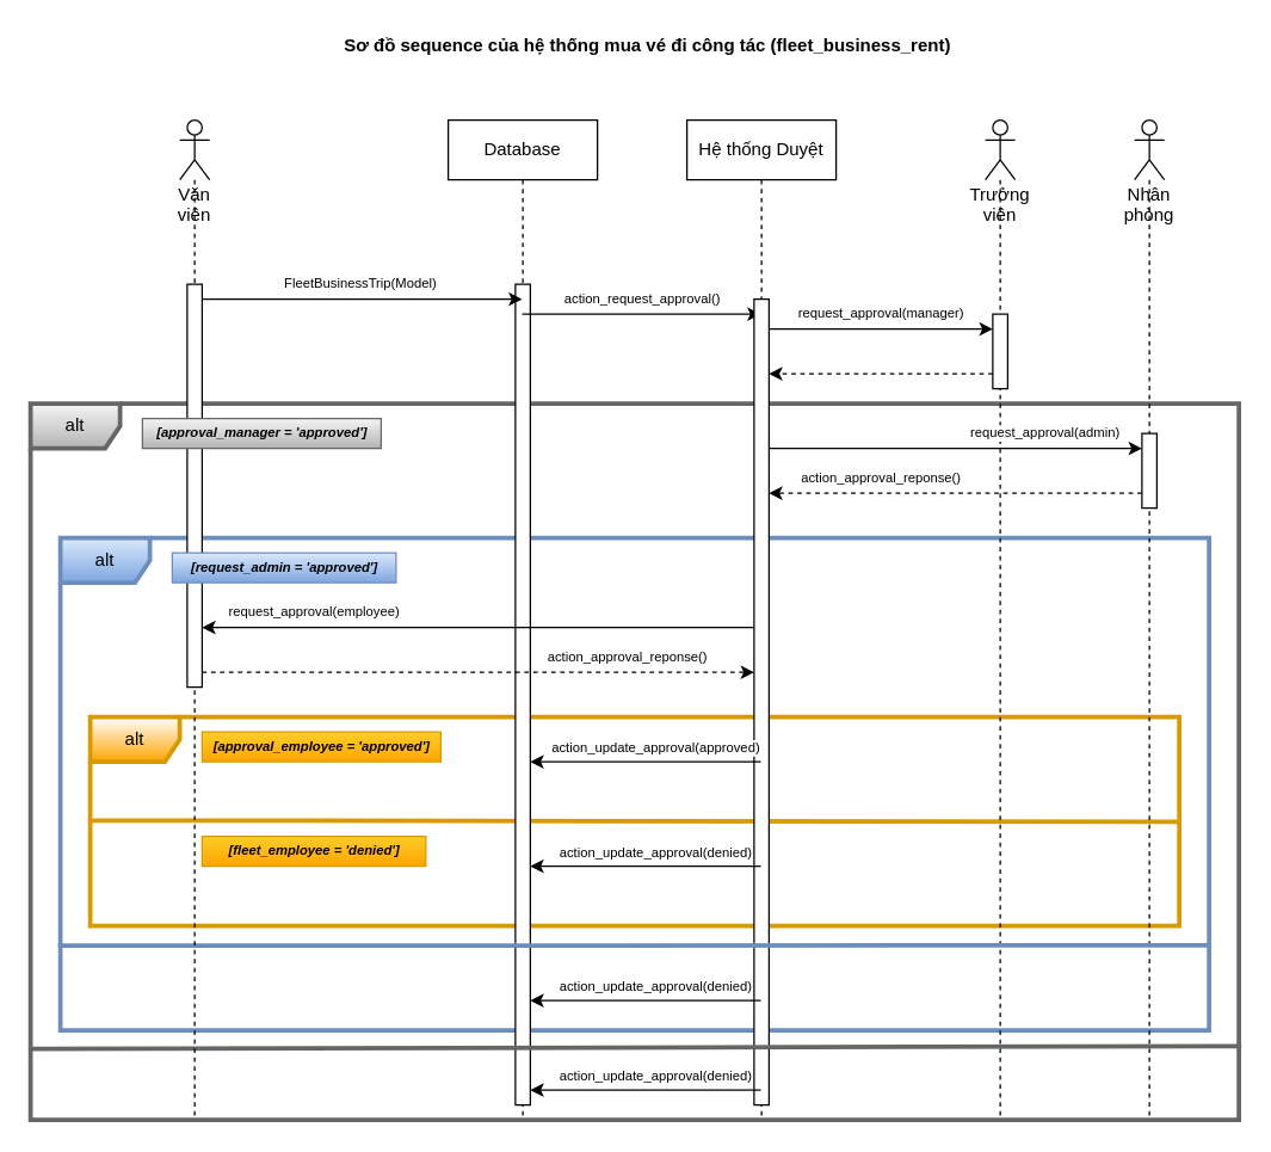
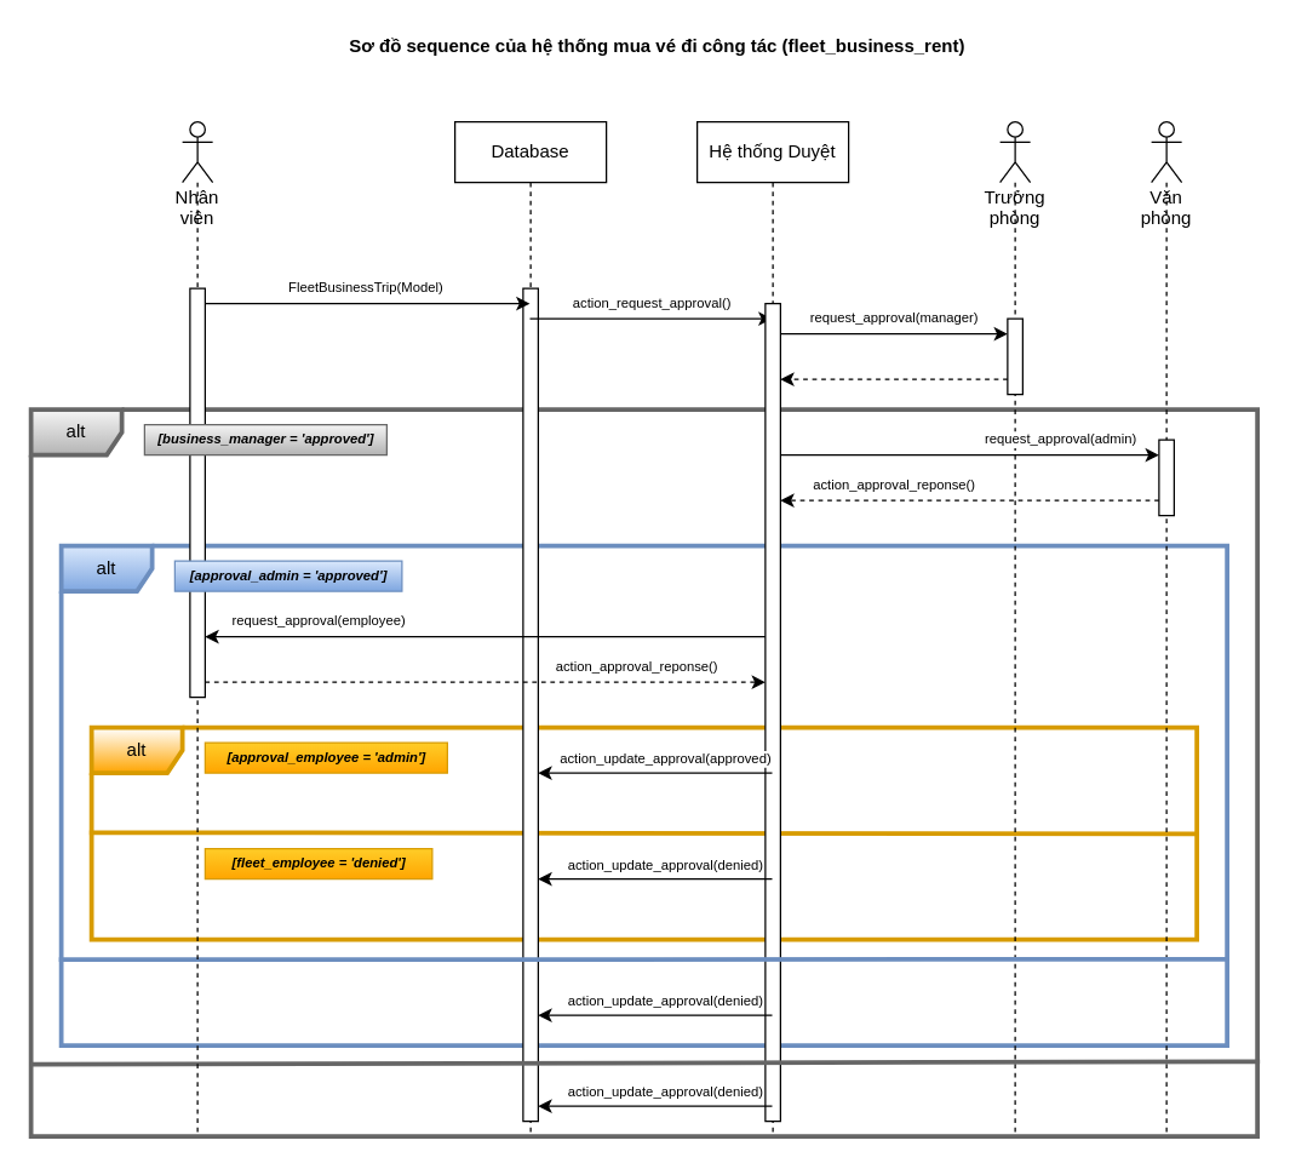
  <mxCell id="0" />
  <mxCell id="1" parent="0" />
  <mxCell id="2" value="alt" style="shape=umlFrame;whiteSpace=wrap;html=1;fillColor=#f5f5f5;movable=1;resizable=1;rotatable=1;deletable=1;editable=1;connectable=1;strokeColor=#666666;gradientColor=#b3b3b3;strokeWidth=3;fontColor=#000000;" parent="1" vertex="1"><mxGeometry x="20" y="270" width="810" height="480" as="geometry" /></mxCell>
  <mxCell id="3" value="alt" style="shape=umlFrame;whiteSpace=wrap;html=1;fillColor=default;movable=1;resizable=1;rotatable=1;deletable=1;editable=1;connectable=1;strokeColor=#d79b00;gradientColor=#ffa500;strokeWidth=3;fontColor=#000000;swimlaneFillColor=none;perimeterSpacing=0;shadow=0;noLabel=0;portConstraintRotation=0;fixDash=0;treeFolding=0;treeMoving=0;comic=0;" parent="1" vertex="1"><mxGeometry x="60" y="480" width="730" height="140" as="geometry" /></mxCell>
  <mxCell id="4" value="alt" style="shape=umlFrame;whiteSpace=wrap;html=1;fillColor=#dae8fc;movable=1;resizable=1;rotatable=1;deletable=1;editable=1;connectable=1;strokeColor=#6c8ebf;gradientColor=#7ea6e0;strokeWidth=3;fontColor=#000000;" parent="1" vertex="1"><mxGeometry x="40" y="360" width="770" height="330" as="geometry" /></mxCell>
  <mxCell id="5" value="" style="endArrow=none;html=1;fontSize=9;fontColor=#000000;strokeWidth=3;entryX=1;entryY=0.502;entryDx=0;entryDy=0;entryPerimeter=0;exitX=-0.002;exitY=0.495;exitDx=0;exitDy=0;exitPerimeter=0;fillColor=#ffcd28;gradientColor=#ffa500;strokeColor=#d79b00;endSize=6;" parent="1" source="3" target="3" edge="1"><mxGeometry width="50" height="50" relative="1" as="geometry"><mxPoint x="-60" y="710" as="sourcePoint" /><mxPoint x="-10" y="660" as="targetPoint" /></mxGeometry></mxCell>
  <mxCell id="6" value="&lt;span&gt;Sơ đồ&amp;nbsp;&lt;/span&gt;sequence của hệ thống mua vé đi công tác (fleet_business_rent)&amp;nbsp;" style="text;html=1;align=center;verticalAlign=middle;resizable=0;points=[];autosize=1;strokeColor=none;fillColor=none;fontStyle=1" parent="1" vertex="1"><mxGeometry x="220" y="20" width="430" height="20" as="geometry" /></mxCell>
  <mxCell id="7" value="Database" style="shape=umlLifeline;perimeter=lifelinePerimeter;whiteSpace=wrap;html=1;container=1;collapsible=0;recursiveResize=0;outlineConnect=0;" parent="1" vertex="1"><mxGeometry x="300" y="80" width="100" height="670" as="geometry" /></mxCell>
  <mxCell id="8" value="" style="html=1;points=[];perimeter=orthogonalPerimeter;fontSize=9;strokeWidth=1;" parent="7" vertex="1"><mxGeometry x="45" y="110" width="10" height="550" as="geometry" /></mxCell>
  <mxCell id="9" value="Hệ thống Duyệt" style="shape=umlLifeline;perimeter=lifelinePerimeter;whiteSpace=wrap;html=1;container=1;collapsible=0;recursiveResize=0;outlineConnect=0;" parent="1" vertex="1"><mxGeometry x="460" y="80" width="100" height="670" as="geometry" /></mxCell>
  <mxCell id="10" value="action_request_approval()" style="edgeStyle=none;html=1;fontSize=9;" parent="9" source="7" edge="1"><mxGeometry x="0.006" y="10" relative="1" as="geometry"><mxPoint x="-49.996" y="130" as="sourcePoint" /><mxPoint x="49.48" y="130" as="targetPoint" /><Array as="points"><mxPoint x="-0.02" y="130" /></Array><mxPoint as="offset" /></mxGeometry></mxCell>
  <mxCell id="11" value="" style="html=1;points=[];perimeter=orthogonalPerimeter;" parent="9" vertex="1"><mxGeometry x="45" y="120" width="10" height="540" as="geometry" /></mxCell>
  <mxCell id="12" value="FleetBusinessTrip(Model)" style="edgeStyle=none;html=1;fontSize=9;" parent="1" source="35" target="7" edge="1"><mxGeometry x="0.005" y="10" relative="1" as="geometry"><mxPoint x="300" y="200" as="targetPoint" /><Array as="points"><mxPoint x="280" y="200" /></Array><mxPoint as="offset" /></mxGeometry></mxCell>
- <mxCell id="13" value="Trưởng viên&lt;br&gt;" style="shape=umlLifeline;participant=umlActor;perimeter=lifelinePerimeter;whiteSpace=wrap;html=1;container=1;collapsible=0;recursiveResize=0;verticalAlign=top;spacingTop=36;outlineConnect=0;" parent="1" vertex="1"><mxGeometry x="660" y="80" width="20" height="670" as="geometry" /></mxCell>
+ <mxCell id="13" value="Trưởng phòng&lt;br&gt;" style="shape=umlLifeline;participant=umlActor;perimeter=lifelinePerimeter;whiteSpace=wrap;html=1;container=1;collapsible=0;recursiveResize=0;verticalAlign=top;spacingTop=36;outlineConnect=0;" parent="1" vertex="1"><mxGeometry x="660" y="80" width="20" height="670" as="geometry" /></mxCell>
  <mxCell id="14" value="" style="html=1;points=[];perimeter=orthogonalPerimeter;" parent="13" vertex="1"><mxGeometry x="5" y="130" width="10" height="50" as="geometry" /></mxCell>
- <mxCell id="15" value="Nhân phòng&lt;br&gt;" style="shape=umlLifeline;participant=umlActor;perimeter=lifelinePerimeter;whiteSpace=wrap;html=1;container=1;collapsible=0;recursiveResize=0;verticalAlign=top;spacingTop=36;outlineConnect=0;" parent="1" vertex="1"><mxGeometry x="760" y="80" width="20" height="670" as="geometry" /></mxCell>
+ <mxCell id="15" value="Văn phòng&lt;br&gt;" style="shape=umlLifeline;participant=umlActor;perimeter=lifelinePerimeter;whiteSpace=wrap;html=1;container=1;collapsible=0;recursiveResize=0;verticalAlign=top;spacingTop=36;outlineConnect=0;" parent="1" vertex="1"><mxGeometry x="760" y="80" width="20" height="670" as="geometry" /></mxCell>
  <mxCell id="16" value="" style="html=1;points=[];perimeter=orthogonalPerimeter;" parent="15" vertex="1"><mxGeometry x="5" y="210" width="10" height="50" as="geometry" /></mxCell>
- <mxCell id="17" value="[approval_employee = 'approved']" style="text;html=1;align=center;verticalAlign=middle;resizable=0;points=[];autosize=1;strokeColor=#d79b00;fillColor=#ffcd28;fontSize=9;fontStyle=3;gradientColor=#ffa500;fontColor=#000000;" parent="1" vertex="1"><mxGeometry x="135" y="490" width="160" height="20" as="geometry" /></mxCell>
+ <mxCell id="17" value="[approval_employee = 'admin']" style="text;html=1;align=center;verticalAlign=middle;resizable=0;points=[];autosize=1;strokeColor=#d79b00;fillColor=#ffcd28;fontSize=9;fontStyle=3;gradientColor=#ffa500;fontColor=#000000;" parent="1" vertex="1"><mxGeometry x="135" y="490" width="160" height="20" as="geometry" /></mxCell>
  <mxCell id="18" value="[fleet_employee = 'denied']" style="text;html=1;align=center;verticalAlign=middle;resizable=0;points=[];autosize=1;strokeColor=#d79b00;fillColor=#ffcd28;fontSize=9;fontStyle=3;gradientColor=#ffa500;fontColor=#000000;" parent="1" vertex="1"><mxGeometry x="135" y="560" width="150" height="20" as="geometry" /></mxCell>
  <mxCell id="19" style="edgeStyle=none;html=1;fontSize=9;fontColor=#FFFFFF;strokeWidth=1;" parent="1" source="9" target="8" edge="1"><mxGeometry relative="1" as="geometry"><Array as="points"><mxPoint x="430" y="580" /></Array><mxPoint x="519.5" y="593" as="sourcePoint" /><mxPoint x="365" y="593" as="targetPoint" /></mxGeometry></mxCell>
  <mxCell id="20" value="action_update_approval(denied)" style="edgeLabel;html=1;align=center;verticalAlign=middle;resizable=0;points=[];fontSize=9;fontColor=default;" parent="19" vertex="1" connectable="0"><mxGeometry x="0.205" y="-1" relative="1" as="geometry"><mxPoint x="22" y="-9" as="offset" /></mxGeometry></mxCell>
  <mxCell id="21" style="edgeStyle=none;html=1;fontSize=9;fontColor=default;strokeWidth=1;" parent="1" source="9" target="8" edge="1"><mxGeometry relative="1" as="geometry"><Array as="points"><mxPoint x="420" y="670" /></Array><mxPoint x="504.5" y="800" as="sourcePoint" /><mxPoint x="350" y="800" as="targetPoint" /></mxGeometry></mxCell>
  <mxCell id="22" value="action_update_approval(denied)" style="edgeLabel;html=1;align=center;verticalAlign=middle;resizable=0;points=[];fontSize=9;fontColor=default;" parent="21" vertex="1" connectable="0"><mxGeometry x="0.205" y="-1" relative="1" as="geometry"><mxPoint x="22" y="-9" as="offset" /></mxGeometry></mxCell>
  <mxCell id="23" value="" style="endArrow=none;html=1;strokeWidth=3;exitX=-0.002;exitY=0.828;exitDx=0;exitDy=0;exitPerimeter=0;fillColor=#dae8fc;gradientColor=#7ea6e0;strokeColor=#6c8ebf;" parent="1" source="4" edge="1"><mxGeometry width="50" height="50" relative="1" as="geometry"><mxPoint x="30" y="1000" as="sourcePoint" /><mxPoint x="810" y="633" as="targetPoint" /></mxGeometry></mxCell>
  <mxCell id="24" style="edgeStyle=none;html=1;fontSize=9;fontColor=#FFFFFF;strokeWidth=1;" parent="1" source="9" target="8" edge="1"><mxGeometry relative="1" as="geometry"><Array as="points"><mxPoint x="420" y="730" /></Array><mxPoint x="519.5" y="820" as="sourcePoint" /><mxPoint x="365" y="820" as="targetPoint" /></mxGeometry></mxCell>
  <mxCell id="25" value="action_update_approval(denied)" style="edgeLabel;html=1;align=center;verticalAlign=middle;resizable=0;points=[];fontSize=9;fontColor=default;" parent="24" vertex="1" connectable="0"><mxGeometry x="0.205" y="-1" relative="1" as="geometry"><mxPoint x="22" y="-9" as="offset" /></mxGeometry></mxCell>
  <mxCell id="26" value="" style="endArrow=none;html=1;strokeWidth=3;exitX=-0.001;exitY=0.901;exitDx=0;exitDy=0;exitPerimeter=0;entryX=1.002;entryY=0.897;entryDx=0;entryDy=0;entryPerimeter=0;fillColor=#f5f5f5;gradientColor=#b3b3b3;strokeColor=#666666;" parent="1" source="2" target="2" edge="1"><mxGeometry width="50" height="50" relative="1" as="geometry"><mxPoint x="10" y="1040" as="sourcePoint" /><mxPoint x="60" y="990" as="targetPoint" /></mxGeometry></mxCell>
  <mxCell id="27" value="request_approval(manager)" style="edgeStyle=none;html=1;fontSize=9;" parent="1" source="11" target="14" edge="1"><mxGeometry x="0.006" y="10" relative="1" as="geometry"><mxPoint x="379.996" y="240" as="sourcePoint" /><mxPoint x="539.69" y="240" as="targetPoint" /><Array as="points"><mxPoint x="580" y="220" /></Array><mxPoint as="offset" /></mxGeometry></mxCell>
  <mxCell id="28" value="&lt;span style=&quot;color: rgb(255 , 255 , 255)&quot;&gt;action_approval_reponse()&lt;/span&gt;" style="edgeStyle=none;html=1;fontSize=9;dashed=1;" parent="1" source="14" target="11" edge="1"><mxGeometry y="-10" relative="1" as="geometry"><mxPoint x="530" y="260" as="sourcePoint" /><mxPoint x="680" y="260" as="targetPoint" /><Array as="points"><mxPoint x="595" y="250" /></Array><mxPoint as="offset" /></mxGeometry></mxCell>
  <mxCell id="29" value="&lt;span style=&quot;&quot;&gt;request_approval(admin)&lt;/span&gt;" style="edgeStyle=none;html=1;fontSize=9;fontColor=default;" parent="1" source="11" target="16" edge="1"><mxGeometry x="0.48" y="10" relative="1" as="geometry"><mxPoint x="560" y="300" as="sourcePoint" /><mxPoint x="710" y="300" as="targetPoint" /><Array as="points"><mxPoint x="625" y="300" /></Array><mxPoint as="offset" /></mxGeometry></mxCell>
  <mxCell id="30" value="&lt;span style=&quot;&quot;&gt;action_approval_reponse()&lt;/span&gt;" style="edgeStyle=none;html=1;fontSize=9;dashed=1;fontColor=default;" parent="1" source="16" target="11" edge="1"><mxGeometry x="0.4" y="-10" relative="1" as="geometry"><mxPoint x="675" y="260" as="sourcePoint" /><mxPoint x="525" y="260" as="targetPoint" /><Array as="points"><mxPoint x="605" y="330" /></Array><mxPoint as="offset" /></mxGeometry></mxCell>
  <mxCell id="31" value="&lt;span style=&quot;&quot;&gt;request_approval(employee)&lt;/span&gt;" style="edgeStyle=none;html=1;fontSize=9;fontColor=default;" parent="1" source="11" target="36" edge="1"><mxGeometry x="0.595" y="-10" relative="1" as="geometry"><mxPoint x="190" y="500" as="sourcePoint" /><mxPoint x="440" y="500" as="targetPoint" /><Array as="points"><mxPoint x="300" y="420" /></Array><mxPoint as="offset" /></mxGeometry></mxCell>
  <mxCell id="32" value="&lt;span style=&quot;&quot;&gt;action_approval_reponse()&lt;/span&gt;" style="edgeStyle=none;html=1;fontSize=9;dashed=1;fontColor=default;" parent="1" source="36" target="11" edge="1"><mxGeometry x="0.54" y="10" relative="1" as="geometry"><mxPoint x="710" y="519.64" as="sourcePoint" /><mxPoint x="360" y="519.64" as="targetPoint" /><Array as="points"><mxPoint x="330" y="450" /></Array><mxPoint as="offset" /></mxGeometry></mxCell>
  <mxCell id="33" style="edgeStyle=none;html=1;fontSize=9;fontColor=#FFFFFF;strokeWidth=1;" parent="1" source="9" target="8" edge="1"><mxGeometry relative="1" as="geometry"><Array as="points"><mxPoint x="430" y="510" /></Array><mxPoint x="509.5" y="590" as="sourcePoint" /><mxPoint x="355" y="590" as="targetPoint" /></mxGeometry></mxCell>
  <mxCell id="34" value="action_update_approval(approved)" style="edgeLabel;html=1;align=center;verticalAlign=middle;resizable=0;points=[];fontSize=9;fontColor=default;" parent="33" vertex="1" connectable="0"><mxGeometry x="0.205" y="-1" relative="1" as="geometry"><mxPoint x="22" y="-9" as="offset" /></mxGeometry></mxCell>
- <mxCell id="35" value="Văn viên" style="shape=umlLifeline;participant=umlActor;perimeter=lifelinePerimeter;whiteSpace=wrap;html=1;container=1;collapsible=0;recursiveResize=0;verticalAlign=top;spacingTop=36;outlineConnect=0;" parent="1" vertex="1"><mxGeometry x="120" y="80" width="20" height="670" as="geometry" /></mxCell>
+ <mxCell id="35" value="Nhân viên" style="shape=umlLifeline;participant=umlActor;perimeter=lifelinePerimeter;whiteSpace=wrap;html=1;container=1;collapsible=0;recursiveResize=0;verticalAlign=top;spacingTop=36;outlineConnect=0;" parent="1" vertex="1"><mxGeometry x="120" y="80" width="20" height="670" as="geometry" /></mxCell>
  <mxCell id="36" value="" style="html=1;points=[];perimeter=orthogonalPerimeter;" parent="35" vertex="1"><mxGeometry x="5" y="110" width="10" height="270" as="geometry" /></mxCell>
- <mxCell id="37" value="&lt;i&gt;[approval_manager = 'approved']&lt;/i&gt;" style="text;html=1;align=center;verticalAlign=middle;resizable=0;points=[];autosize=1;strokeColor=#666666;fillColor=#f5f5f5;fontSize=9;fontStyle=1;gradientColor=#b3b3b3;fontColor=#000000;" parent="1" vertex="1"><mxGeometry x="95" y="280" width="160" height="20" as="geometry" /></mxCell>
- <mxCell id="38" value="&lt;font color=&quot;#000000&quot;&gt;[request_admin = 'approved']&lt;/font&gt;" style="text;html=1;align=center;verticalAlign=middle;resizable=0;points=[];autosize=1;strokeColor=#6c8ebf;fillColor=#dae8fc;fontSize=9;fontStyle=3;gradientColor=#7ea6e0;" parent="1" vertex="1"><mxGeometry x="115" y="370" width="150" height="20" as="geometry" /></mxCell>
+ <mxCell id="37" value="&lt;i&gt;[business_manager = 'approved']&lt;/i&gt;" style="text;html=1;align=center;verticalAlign=middle;resizable=0;points=[];autosize=1;strokeColor=#666666;fillColor=#f5f5f5;fontSize=9;fontStyle=1;gradientColor=#b3b3b3;fontColor=#000000;" parent="1" vertex="1"><mxGeometry x="95" y="280" width="160" height="20" as="geometry" /></mxCell>
+ <mxCell id="38" value="&lt;font color=&quot;#000000&quot;&gt;[approval_admin = 'approved']&lt;/font&gt;" style="text;html=1;align=center;verticalAlign=middle;resizable=0;points=[];autosize=1;strokeColor=#6c8ebf;fillColor=#dae8fc;fontSize=9;fontStyle=3;gradientColor=#7ea6e0;" parent="1" vertex="1"><mxGeometry x="115" y="370" width="150" height="20" as="geometry" /></mxCell>
